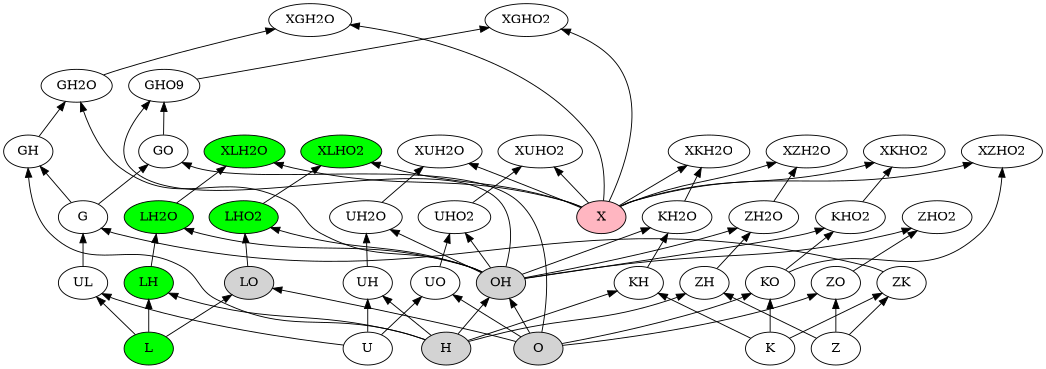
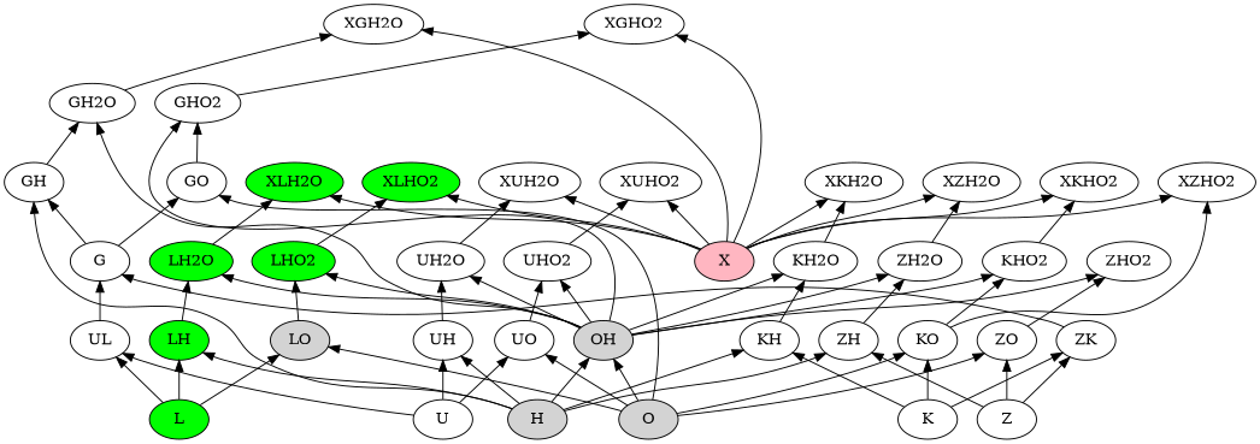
  digraph {
    rankdir=BT
    L [fillcolor=green style=filled]
    LH [fillcolor=green style=filled]
    LO [fillcolor=lightgray style=filled]
    UL
    LH2O [fillcolor=green style=filled]
    LHO2 [fillcolor=green style=filled]
    G
    XLH2O [fillcolor=green style=filled]
    XLHO2 [fillcolor=green style=filled]
    OH [fillcolor=lightgray style=filled]
    GH2O
-   GHO2 [label=GHO9]
+   GHO2
    KH2O
    KHO2
    UH2O
    UHO2
    ZH2O
    ZHO2
    XGH2O
    XGHO2
    XKH2O
    XKHO2
    XUH2O
    XUHO2
    XZH2O
    H [fillcolor=lightgray style=filled]
    GH
    KH
    UH
    ZH
    O [fillcolor=lightgray style=filled]
    GO
    KO
    UO
    ZO
    XZHO2
    X [fillcolor=lightpink style=filled]
    K
    ZK
    U
    Z
    L -> LH
    L -> LO
    L -> UL
    LH -> LH2O
    LO -> LHO2
    UL -> G
    LH2O -> XLH2O
    LHO2 -> XLHO2
    G -> GH
    G -> GO
    OH -> LH2O
    OH -> LHO2
    OH -> GH2O
    OH -> GHO2
    OH -> KH2O
    OH -> KHO2
    OH -> UH2O
    OH -> UHO2
    OH -> ZH2O
    OH -> ZHO2
    GH2O -> XGH2O
    GHO2 -> XGHO2
    KH2O -> XKH2O
    KHO2 -> XKHO2
    UH2O -> XUH2O
    UHO2 -> XUHO2
    ZH2O -> XZH2O
    H -> LH
    H -> OH
    H -> GH
    H -> KH
    H -> UH
    H -> ZH
    GH -> GH2O
    KH -> KH2O
    UH -> UH2O
    ZH -> ZH2O
    O -> LO
    O -> OH
    O -> GO
    O -> KO
    O -> UO
    O -> ZO
    GO -> GHO2
    KO -> KHO2
    KO -> XZHO2
    UO -> UHO2
    ZO -> ZHO2
    X -> XLH2O
    X -> XLHO2
    X -> XGH2O
    X -> XGHO2
    X -> XKH2O
    X -> XKHO2
    X -> XUH2O
    X -> XUHO2
    X -> XZH2O
    X -> XZHO2
    K -> KH
    K -> KO
    K -> ZK
    ZK -> G
    U -> UL
    U -> UH
    U -> UO
    Z -> ZH
    Z -> ZO
    Z -> ZK
  }
